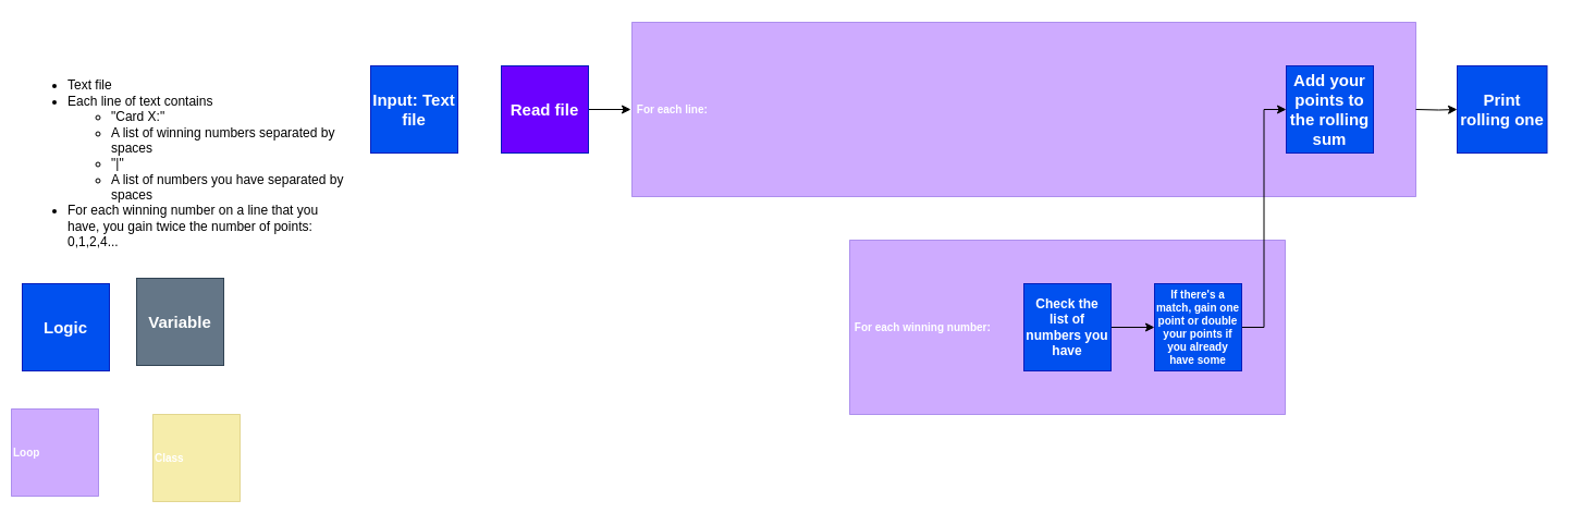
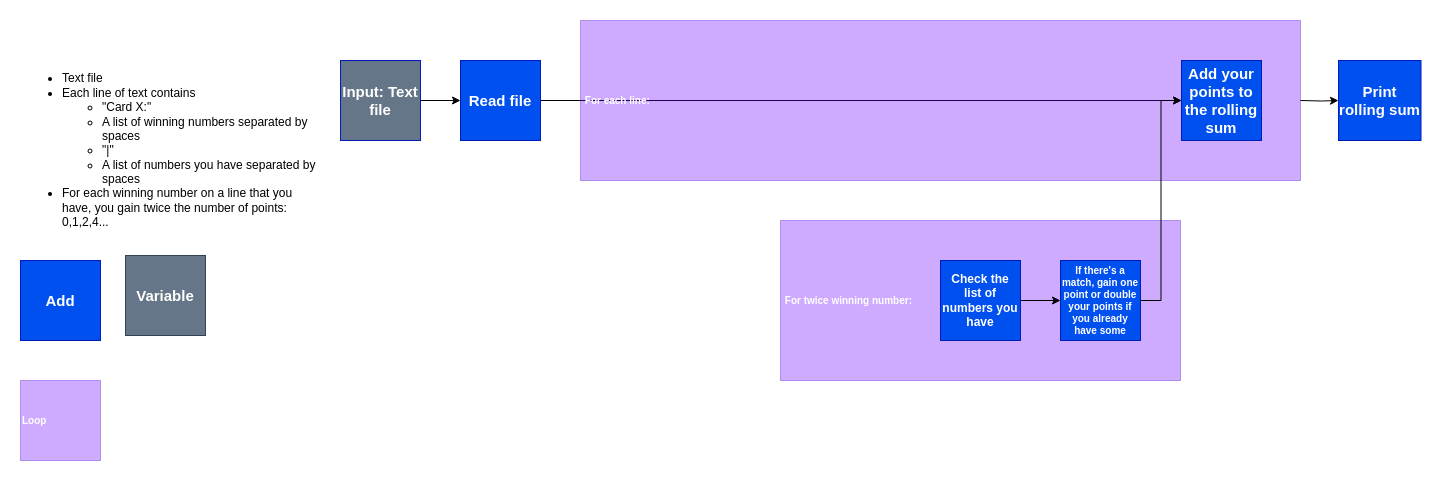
  <mxCell id="0" />
  <mxCell id="1" parent="0" />
- <mxCell id="2" value="&amp;nbsp;For each winning number:" style="rounded=0;whiteSpace=wrap;html=1;fillColor=#6a00ff;fontColor=#ffffff;strokeColor=#3700CC;fontSize=10;fontStyle=1;align=left;opacity=33;perimeterSpacing=1;strokeWidth=1;" vertex="1" parent="1"><mxGeometry x="780" y="220" width="400" height="160" as="geometry" /></mxCell>
+ <mxCell id="2" value="&amp;nbsp;For twice winning number:" style="rounded=0;whiteSpace=wrap;html=1;fillColor=#6a00ff;fontColor=#ffffff;strokeColor=#3700CC;fontSize=10;fontStyle=1;align=left;opacity=33;perimeterSpacing=1;strokeWidth=1;" vertex="1" parent="1"><mxGeometry x="780" y="220" width="400" height="160" as="geometry" /></mxCell>
  <mxCell id="3" value="&lt;div style=&quot;&quot;&gt;&lt;ul&gt;&lt;li&gt;&lt;span style=&quot;background-color: initial;&quot;&gt;Text file&lt;/span&gt;&lt;/li&gt;&lt;li&gt;Each line of text contains&amp;nbsp;&lt;/li&gt;&lt;ul&gt;&lt;li&gt;&quot;Card X:&quot;&lt;/li&gt;&lt;li&gt;A list of winning numbers separated by spaces&lt;/li&gt;&lt;li&gt;&quot;|&quot;&lt;/li&gt;&lt;li&gt;A list of numbers you have separated by spaces&lt;/li&gt;&lt;/ul&gt;&lt;li&gt;For each winning number on a line that you have, you gain twice the number of points: 0,1,2,4...&lt;/li&gt;&lt;/ul&gt;&lt;/div&gt;" style="text;html=1;strokeColor=none;fillColor=none;align=left;verticalAlign=middle;whiteSpace=wrap;rounded=0;" vertex="1" parent="1"><mxGeometry x="20" y="60" width="300" height="180" as="geometry" /></mxCell>
- <mxCell id="4" value="Logic" style="rounded=0;whiteSpace=wrap;html=1;fillColor=#0050ef;fontColor=#ffffff;strokeColor=#001DBC;fontSize=15;fontStyle=1" vertex="1" parent="1"><mxGeometry x="20" y="260" width="80" height="80" as="geometry" /></mxCell>
+ <mxCell id="4" value="Add" style="rounded=0;whiteSpace=wrap;html=1;fillColor=#0050ef;fontColor=#ffffff;strokeColor=#001DBC;fontSize=15;fontStyle=1" vertex="1" parent="1"><mxGeometry x="20" y="260" width="80" height="80" as="geometry" /></mxCell>
  <mxCell id="5" value="Variable" style="rounded=0;whiteSpace=wrap;html=1;fillColor=#647687;fontColor=#ffffff;strokeColor=#314354;fontSize=15;fontStyle=1" vertex="1" parent="1"><mxGeometry x="125" y="255" width="80" height="80" as="geometry" /></mxCell>
- <mxCell id="6" value="Loop" style="rounded=0;whiteSpace=wrap;html=1;fillColor=#6a00ff;fontColor=#ffffff;strokeColor=#3700CC;fontSize=10;fontStyle=1;align=left;opacity=33;perimeterSpacing=1;strokeWidth=1;" vertex="1" parent="1"><mxGeometry x="10" y="375" width="80" height="80" as="geometry" /></mxCell>
- <mxCell id="7" value="Class" style="rounded=0;whiteSpace=wrap;html=1;fillColor=#e3c800;fontColor=#FFFFFF;strokeColor=#B09500;fontSize=10;fontStyle=1;align=left;opacity=33;perimeterSpacing=1;strokeWidth=1;" vertex="1" parent="1"><mxGeometry x="140" y="380" width="80" height="80" as="geometry" /></mxCell>
- <mxCell id="9" value="Input: Text file" style="rounded=0;whiteSpace=wrap;html=1;fillColor=#0050ef;fontColor=#ffffff;strokeColor=#001DBC;fontSize=15;fontStyle=1" vertex="1" parent="1"><mxGeometry x="340" y="60" width="80" height="80" as="geometry" /></mxCell>
- <mxCell id="10" value="" style="edgeStyle=orthogonalEdgeStyle;rounded=0;orthogonalLoop=1;jettySize=auto;html=1;" edge="1" parent="1" source="11" target="12"><mxGeometry relative="1" as="geometry" /></mxCell>
- <mxCell id="11" value="Read file" style="rounded=0;whiteSpace=wrap;html=1;fillColor=#6a00ff;fontColor=#ffffff;strokeColor=#001DBC;fontSize=15;fontStyle=1;" vertex="1" parent="1"><mxGeometry x="460" y="60" width="80" height="80" as="geometry" /></mxCell>
+ <mxCell id="6" value="Loop" style="rounded=0;whiteSpace=wrap;html=1;fillColor=#6a00ff;fontColor=#ffffff;strokeColor=#3700CC;fontSize=10;fontStyle=1;align=left;opacity=33;perimeterSpacing=1;strokeWidth=1;" vertex="1" parent="1"><mxGeometry x="20" y="380" width="80" height="80" as="geometry" /></mxCell>
+ <mxCell id="8" style="edgeStyle=orthogonalEdgeStyle;rounded=0;orthogonalLoop=1;jettySize=auto;html=1;exitX=1;exitY=0.5;exitDx=0;exitDy=0;entryX=0;entryY=0.5;entryDx=0;entryDy=0;" edge="1" parent="1" source="9" target="11"><mxGeometry relative="1" as="geometry" /></mxCell>
+ <mxCell id="9" value="Input: Text file" style="rounded=0;whiteSpace=wrap;html=1;fillColor=#647687;fontColor=#ffffff;strokeColor=#001DBC;fontSize=15;fontStyle=1;" vertex="1" parent="1"><mxGeometry x="340" y="60" width="80" height="80" as="geometry" /></mxCell>
+ <mxCell id="10" value="" style="edgeStyle=orthogonalEdgeStyle;rounded=0;orthogonalLoop=1;jettySize=auto;html=1;" edge="1" parent="1" source="11" target="17"><mxGeometry relative="1" as="geometry" /></mxCell>
+ <mxCell id="11" value="Read file" style="rounded=0;whiteSpace=wrap;html=1;fillColor=#0050ef;fontColor=#ffffff;strokeColor=#001DBC;fontSize=15;fontStyle=1" vertex="1" parent="1"><mxGeometry x="460" y="60" width="80" height="80" as="geometry" /></mxCell>
  <mxCell id="12" value="&amp;nbsp;For each line:" style="rounded=0;whiteSpace=wrap;html=1;fillColor=#6a00ff;fontColor=#ffffff;strokeColor=#3700CC;fontSize=10;fontStyle=1;align=left;opacity=33;perimeterSpacing=1;strokeWidth=1;" vertex="1" parent="1"><mxGeometry x="580" y="20" width="720" height="160" as="geometry" /></mxCell>
  <mxCell id="13" value="" style="edgeStyle=orthogonalEdgeStyle;rounded=0;orthogonalLoop=1;jettySize=auto;html=1;" edge="1" parent="1" source="14" target="16"><mxGeometry relative="1" as="geometry" /></mxCell>
  <mxCell id="14" value="Check the list of numbers you have" style="rounded=0;whiteSpace=wrap;html=1;fillColor=#0050ef;fontColor=#ffffff;strokeColor=#001DBC;fontSize=12;fontStyle=1" vertex="1" parent="1"><mxGeometry x="940" y="260" width="80" height="80" as="geometry" /></mxCell>
  <mxCell id="15" style="edgeStyle=orthogonalEdgeStyle;rounded=0;orthogonalLoop=1;jettySize=auto;html=1;exitX=1;exitY=0.5;exitDx=0;exitDy=0;entryX=0;entryY=0.5;entryDx=0;entryDy=0;" edge="1" parent="1" source="16" target="17"><mxGeometry relative="1" as="geometry" /></mxCell>
  <mxCell id="16" value="If there's a match, gain one point or double your points if you already have some" style="rounded=0;whiteSpace=wrap;html=1;fillColor=#0050ef;fontColor=#ffffff;strokeColor=#001DBC;fontSize=10;fontStyle=1" vertex="1" parent="1"><mxGeometry x="1060" y="260" width="80" height="80" as="geometry" /></mxCell>
  <mxCell id="17" value="Add your points to the rolling sum" style="rounded=0;whiteSpace=wrap;html=1;fillColor=#0050ef;fontColor=#ffffff;strokeColor=#001DBC;fontSize=15;fontStyle=1" vertex="1" parent="1"><mxGeometry x="1181" y="60" width="80" height="80" as="geometry" /></mxCell>
  <mxCell id="18" value="" style="edgeStyle=orthogonalEdgeStyle;rounded=0;orthogonalLoop=1;jettySize=auto;html=1;" edge="1" parent="1" target="19"><mxGeometry relative="1" as="geometry"><mxPoint x="1300" y="100" as="sourcePoint" /></mxGeometry></mxCell>
- <mxCell id="19" value="Print rolling one" style="rounded=0;whiteSpace=wrap;html=1;fillColor=#0050ef;fontColor=#ffffff;strokeColor=#001DBC;fontSize=15;fontStyle=1" vertex="1" parent="1"><mxGeometry x="1338" y="60" width="82.5" height="80" as="geometry" /></mxCell>
+ <mxCell id="19" value="Print rolling sum" style="rounded=0;whiteSpace=wrap;html=1;fillColor=#0050ef;fontColor=#ffffff;strokeColor=#001DBC;fontSize=15;fontStyle=1" vertex="1" parent="1"><mxGeometry x="1338" y="60" width="82.5" height="80" as="geometry" /></mxCell>
